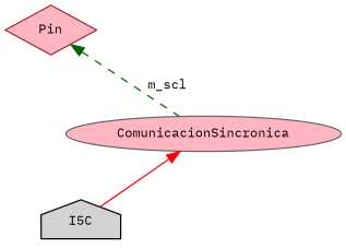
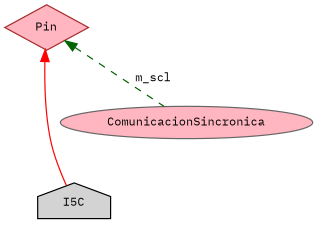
  digraph {
    fontname="IBM Plex Mono"
    node [fillcolor=lightpink fontname="IBM Plex Mono" fontsize=10 style=filled]
    edge [dir=back fontname="IBM Plex Mono" fontsize=10 labelfontname=Helvetica labelfontsize=10]
    n1 [color=black fillcolor=lightgrey fontcolor=black height=0.2 label=I5C shape=house width=0.4]
    n2 [color=gray40 height=0.2 label=ComunicacionSincronica shape=ellipse width=0.4]
    n3 [color=brown height=0.2 label=Pin shape=diamond width=0.4]
-   n2 -> n1 [color=red style=solid]
+   n3 -> n1 [color=red style=solid]
    n3 -> n2 [color=darkgreen label=" m_scl" style=dashed]
  }
